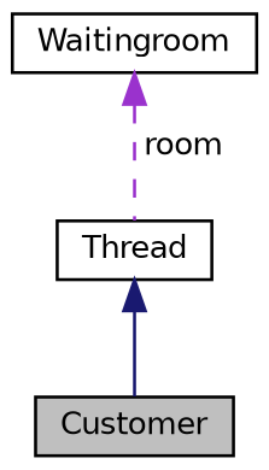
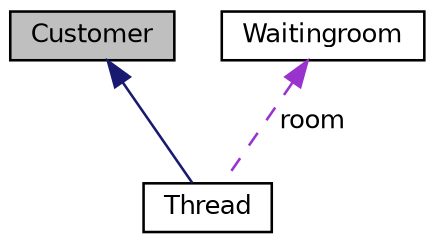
  digraph {
    node [color=black fontname=Helvetica fontsize=10 shape=record]
    edge [dir=back fontname=Helvetica fontsize=10 labelfontname=Helvetica labelfontsize=10]
    n1 [fillcolor=grey75 fontcolor=black height=0.2 label=Customer style=filled width=0.4]
    n2 [height=0.2 label=Thread width=0.4]
    n3 [height=0.2 label=Waitingroom width=0.4]
-   n2 -> n1 [color=midnightblue style=solid]
+   n1 -> n2 [color=midnightblue style=solid]
    n3 -> n2 [color=darkorchid3 label=" room" style=dashed]
  }
